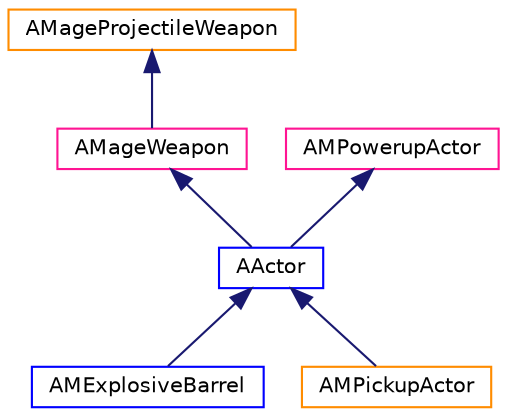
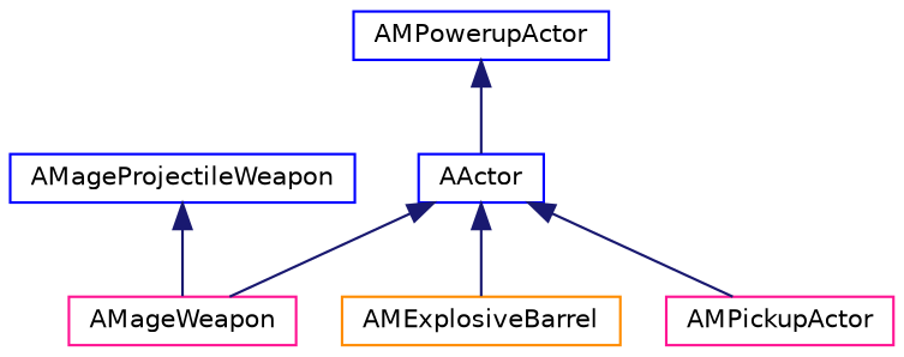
  digraph {
    rankdir=TB
    node [color=blue fillcolor=white fontname=Helvetica fontsize=10 shape=record style=filled]
    edge [color=midnightblue dir=back fontname=Helvetica fontsize=10 labelfontname=Helvetica labelfontsize=10 style=solid]
    n1 [height=0.2 label=AActor width=0.4]
-   n2 [height=0.2 label=AMExplosiveBarrel width=0.4]
-   n3 [color=darkorange height=0.2 label=AMPickupActor width=0.4]
+   n2 [color=darkorange height=0.2 label=AMExplosiveBarrel width=0.4]
+   n3 [color=deeppink height=0.2 label=AMPickupActor width=0.4]
    n4 [color=deeppink height=0.2 label=AMageWeapon width=0.4]
-   n5 [color=deeppink height=0.2 label=AMPowerupActor width=0.4]
-   n6 [color=darkorange height=0.2 label=AMageProjectileWeapon width=0.4]
+   n5 [height=0.2 label=AMPowerupActor width=0.4]
+   n6 [height=0.2 label=AMageProjectileWeapon width=0.4]
    n1 -> n2
    n1 -> n3
-   n4 -> n1
+   n1 -> n4
    n5 -> n1
    n6 -> n4
  }
